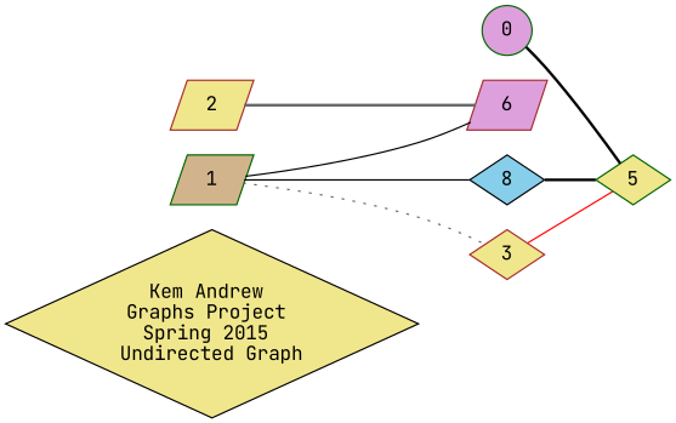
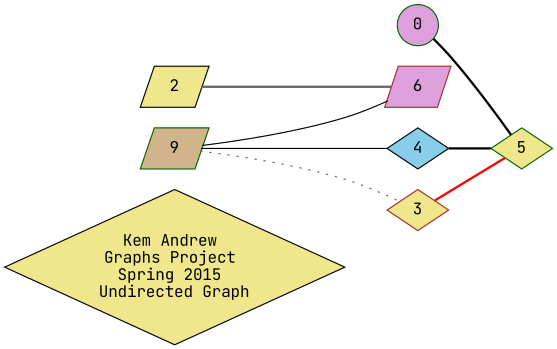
  graph {
    fontname="JetBrains Mono"
    rankdir=LR
    node [color=darkgreen fillcolor=khaki fontname="JetBrains Mono" shape=diamond style=filled]
    edge [color=black fontname="JetBrains Mono" style=bold]
    n1 [color=black label="Kem Andrew \nGraphs Project \nSpring 2015 \nUndirected Graph"]
    n2 [fillcolor=plum label=0 shape=circle]
    n3 [label=5]
-   n4 [color=brown label=2 shape=parallelogram]
+   n4 [color=black label=2 shape=parallelogram]
    n5 [color=brown fillcolor=plum label=6 shape=parallelogram]
-   n6 [color=black fillcolor=skyblue label=8]
-   n7 [fillcolor=tan label=1 shape=parallelogram]
+   n6 [color=black fillcolor=skyblue label=4]
+   n7 [fillcolor=tan label=9 shape=parallelogram]
    n8 [color=brown label=3]
    n2 -- n3
    n4 -- n5 [color=gray40]
    n6 -- n3
    n7 -- n5 [style=solid]
    n7 -- n6 [style=solid]
    n7 -- n8 [color=gray40 style=dotted]
-   n8 -- n3 [color=red style=solid]
+   n8 -- n3 [color=red]
  }
